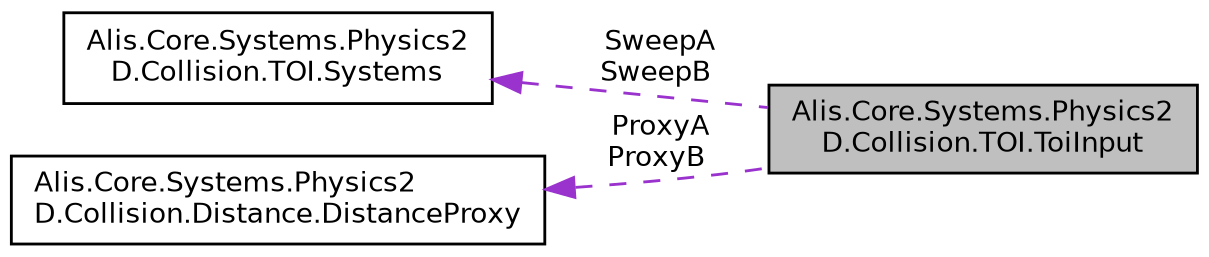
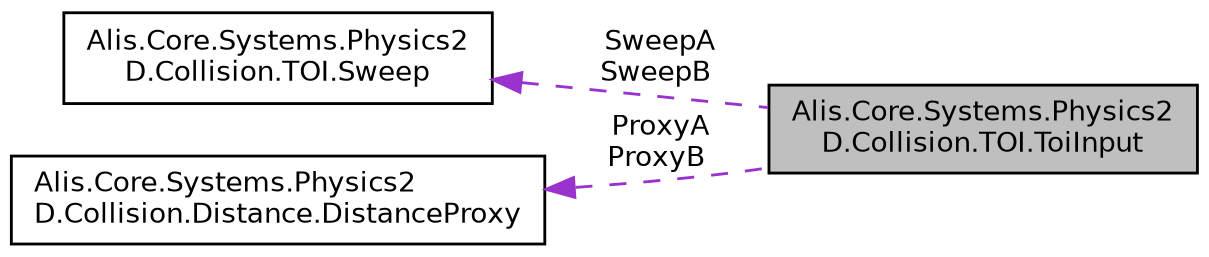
  digraph {
    rankdir=LR
    node [color=black fillcolor=white fontname=Helvetica fontsize=10 shape=record style=filled]
    edge [color=darkorchid3 dir=back fontname=Helvetica fontsize=10 labelfontname=Helvetica labelfontsize=10 style=dashed]
    n1 [fillcolor=grey75 fontcolor=black height=0.2 label="Alis.Core.Systems.Physics2\lD.Collision.TOI.ToiInput" width=0.4]
-   n2 [height=0.2 label="Alis.Core.Systems.Physics2\lD.Collision.TOI.Systems" width=0.4]
+   n2 [height=0.2 label="Alis.Core.Systems.Physics2\lD.Collision.TOI.Sweep" width=0.4]
    n3 [height=0.2 label="Alis.Core.Systems.Physics2\lD.Collision.Distance.DistanceProxy" width=0.4]
    n2 -> n1 [label=" SweepA\nSweepB"]
    n3 -> n1 [label=" ProxyA\nProxyB"]
  }
